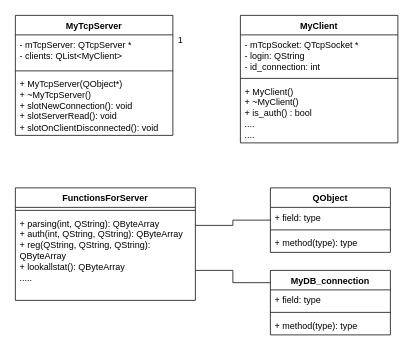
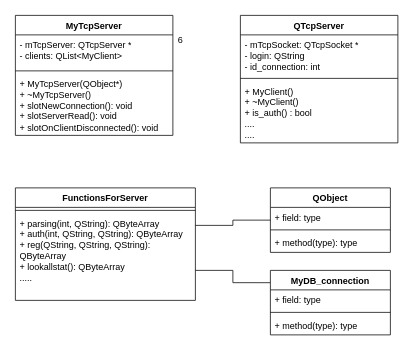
  <mxCell id="0" />
  <mxCell id="1" parent="0" />
  <mxCell id="2" value="MyTcpServer" style="swimlane;fontStyle=1;align=center;verticalAlign=top;childLayout=stackLayout;horizontal=1;startSize=26;horizontalStack=0;resizeParent=1;resizeParentMax=0;resizeLast=0;collapsible=1;marginBottom=0;whiteSpace=wrap;html=1;" vertex="1" parent="1"><mxGeometry x="20" y="20" width="210" height="160" as="geometry" /></mxCell>
  <mxCell id="3" value="- mTcpServer: QTcpServer *&lt;br&gt;- clients: QList&amp;lt;MyClient&amp;gt;" style="text;strokeColor=none;fillColor=none;align=left;verticalAlign=top;spacingLeft=4;spacingRight=4;overflow=hidden;rotatable=0;points=[[0,0.5],[1,0.5]];portConstraint=eastwest;whiteSpace=wrap;html=1;" vertex="1" parent="2"><mxGeometry y="26" width="210" height="44" as="geometry" /></mxCell>
  <mxCell id="4" value="" style="line;strokeWidth=1;fillColor=none;align=left;verticalAlign=middle;spacingTop=-1;spacingLeft=3;spacingRight=3;rotatable=0;labelPosition=right;points=[];portConstraint=eastwest;strokeColor=inherit;" vertex="1" parent="2"><mxGeometry y="70" width="210" height="8" as="geometry" /></mxCell>
  <mxCell id="5" value="+ MyTcpServer(QObject*)&lt;br&gt;+ ~MyTcpServer()&lt;br&gt;+ slotNewConnection(): void&lt;br&gt;+ slotServerRead(): void&lt;br&gt;+ slotOnClientDisconnected(): void" style="text;strokeColor=none;fillColor=none;align=left;verticalAlign=top;spacingLeft=4;spacingRight=4;overflow=hidden;rotatable=0;points=[[0,0.5],[1,0.5]];portConstraint=eastwest;whiteSpace=wrap;html=1;" vertex="1" parent="2"><mxGeometry y="78" width="210" height="82" as="geometry" /></mxCell>
- <mxCell id="6" value="MyClient" style="swimlane;fontStyle=1;align=center;verticalAlign=top;childLayout=stackLayout;horizontal=1;startSize=26;horizontalStack=0;resizeParent=1;resizeParentMax=0;resizeLast=0;collapsible=1;marginBottom=0;whiteSpace=wrap;html=1;" vertex="1" parent="1"><mxGeometry x="320" y="20" width="210" height="170" as="geometry" /></mxCell>
+ <mxCell id="6" value="QTcpServer" style="swimlane;fontStyle=1;align=center;verticalAlign=top;childLayout=stackLayout;horizontal=1;startSize=26;horizontalStack=0;resizeParent=1;resizeParentMax=0;resizeLast=0;collapsible=1;marginBottom=0;whiteSpace=wrap;html=1;" vertex="1" parent="1"><mxGeometry x="320" y="20" width="210" height="170" as="geometry" /></mxCell>
  <mxCell id="7" value="- mTcpSocket: QTcpSocket *&lt;br&gt;- login: QString&lt;br&gt;- id_connection: int" style="text;strokeColor=none;fillColor=none;align=left;verticalAlign=top;spacingLeft=4;spacingRight=4;overflow=hidden;rotatable=0;points=[[0,0.5],[1,0.5]];portConstraint=eastwest;whiteSpace=wrap;html=1;" vertex="1" parent="6"><mxGeometry y="26" width="210" height="54" as="geometry" /></mxCell>
  <mxCell id="8" value="" style="line;strokeWidth=1;fillColor=none;align=left;verticalAlign=middle;spacingTop=-1;spacingLeft=3;spacingRight=3;rotatable=0;labelPosition=right;points=[];portConstraint=eastwest;strokeColor=inherit;" vertex="1" parent="6"><mxGeometry y="80" width="210" height="8" as="geometry" /></mxCell>
  <mxCell id="9" value="+ MyClient()&lt;br&gt;+ ~MyClient()&lt;br&gt;+ is_auth() : bool&lt;br&gt;....&lt;br&gt;...." style="text;strokeColor=none;fillColor=none;align=left;verticalAlign=top;spacingLeft=4;spacingRight=4;overflow=hidden;rotatable=0;points=[[0,0.5],[1,0.5]];portConstraint=eastwest;whiteSpace=wrap;html=1;" vertex="1" parent="6"><mxGeometry y="88" width="210" height="82" as="geometry" /></mxCell>
  <mxCell id="10" value="FunctionsForServer" style="swimlane;fontStyle=1;align=center;verticalAlign=top;childLayout=stackLayout;horizontal=1;startSize=26;horizontalStack=0;resizeParent=1;resizeParentMax=0;resizeLast=0;collapsible=1;marginBottom=0;whiteSpace=wrap;html=1;" vertex="1" parent="1"><mxGeometry x="20" y="250" width="240" height="150" as="geometry" /></mxCell>
  <mxCell id="11" value="" style="line;strokeWidth=1;fillColor=none;align=left;verticalAlign=middle;spacingTop=-1;spacingLeft=3;spacingRight=3;rotatable=0;labelPosition=right;points=[];portConstraint=eastwest;strokeColor=inherit;" vertex="1" parent="10"><mxGeometry y="26" width="240" height="8" as="geometry" /></mxCell>
  <mxCell id="12" value="+ parsing(int, QString): QByteArray&lt;br&gt;+ auth(int, QString, QString): QByteArray&lt;br&gt;+ reg(QString, QString,&amp;nbsp;QString): QByteArray&lt;br&gt;+ lookallstat(): QByteArray&lt;br&gt;....." style="text;strokeColor=none;fillColor=none;align=left;verticalAlign=top;spacingLeft=4;spacingRight=4;overflow=hidden;rotatable=0;points=[[0,0.5],[1,0.5]];portConstraint=eastwest;whiteSpace=wrap;html=1;" vertex="1" parent="10"><mxGeometry y="34" width="240" height="116" as="geometry" /></mxCell>
  <mxCell id="13" value="QObject" style="swimlane;fontStyle=1;align=center;verticalAlign=top;childLayout=stackLayout;horizontal=1;startSize=26;horizontalStack=0;resizeParent=1;resizeParentMax=0;resizeLast=0;collapsible=1;marginBottom=0;whiteSpace=wrap;html=1;" vertex="1" parent="1"><mxGeometry x="360" y="250" width="160" height="86" as="geometry" /></mxCell>
  <mxCell id="14" value="+ field: type" style="text;strokeColor=none;fillColor=none;align=left;verticalAlign=top;spacingLeft=4;spacingRight=4;overflow=hidden;rotatable=0;points=[[0,0.5],[1,0.5]];portConstraint=eastwest;whiteSpace=wrap;html=1;" vertex="1" parent="13"><mxGeometry y="26" width="160" height="26" as="geometry" /></mxCell>
  <mxCell id="15" value="" style="line;strokeWidth=1;fillColor=none;align=left;verticalAlign=middle;spacingTop=-1;spacingLeft=3;spacingRight=3;rotatable=0;labelPosition=right;points=[];portConstraint=eastwest;strokeColor=inherit;" vertex="1" parent="13"><mxGeometry y="52" width="160" height="8" as="geometry" /></mxCell>
  <mxCell id="16" value="+ method(type): type" style="text;strokeColor=none;fillColor=none;align=left;verticalAlign=top;spacingLeft=4;spacingRight=4;overflow=hidden;rotatable=0;points=[[0,0.5],[1,0.5]];portConstraint=eastwest;whiteSpace=wrap;html=1;" vertex="1" parent="13"><mxGeometry y="60" width="160" height="26" as="geometry" /></mxCell>
  <mxCell id="17" value="MyDB_connection" style="swimlane;fontStyle=1;align=center;verticalAlign=top;childLayout=stackLayout;horizontal=1;startSize=26;horizontalStack=0;resizeParent=1;resizeParentMax=0;resizeLast=0;collapsible=1;marginBottom=0;whiteSpace=wrap;html=1;" vertex="1" parent="1"><mxGeometry x="360" y="360" width="160" height="86" as="geometry" /></mxCell>
  <mxCell id="18" value="+ field: type" style="text;strokeColor=none;fillColor=none;align=left;verticalAlign=top;spacingLeft=4;spacingRight=4;overflow=hidden;rotatable=0;points=[[0,0.5],[1,0.5]];portConstraint=eastwest;whiteSpace=wrap;html=1;" vertex="1" parent="17"><mxGeometry y="26" width="160" height="26" as="geometry" /></mxCell>
  <mxCell id="19" value="" style="line;strokeWidth=1;fillColor=none;align=left;verticalAlign=middle;spacingTop=-1;spacingLeft=3;spacingRight=3;rotatable=0;labelPosition=right;points=[];portConstraint=eastwest;strokeColor=inherit;" vertex="1" parent="17"><mxGeometry y="52" width="160" height="8" as="geometry" /></mxCell>
  <mxCell id="20" value="+ method(type): type" style="text;strokeColor=none;fillColor=none;align=left;verticalAlign=top;spacingLeft=4;spacingRight=4;overflow=hidden;rotatable=0;points=[[0,0.5],[1,0.5]];portConstraint=eastwest;whiteSpace=wrap;html=1;" vertex="1" parent="17"><mxGeometry y="60" width="160" height="26" as="geometry" /></mxCell>
- <mxCell id="21" value="1" style="text;html=1;align=center;verticalAlign=middle;resizable=0;points=[];autosize=1;strokeColor=none;fillColor=none;" vertex="1" parent="1"><mxGeometry x="225" y="38" width="30" height="30" as="geometry" /></mxCell>
+ <mxCell id="21" value="6" style="text;html=1;align=center;verticalAlign=middle;resizable=0;points=[];autosize=1;strokeColor=none;fillColor=none;" vertex="1" parent="1"><mxGeometry x="225" y="38" width="30" height="30" as="geometry" /></mxCell>
  <mxCell id="22" style="edgeStyle=orthogonalEdgeStyle;rounded=0;orthogonalLoop=1;jettySize=auto;html=1;endArrow=none;endFill=0;" edge="1" parent="1" source="12" target="13"><mxGeometry relative="1" as="geometry"><Array as="points"><mxPoint x="310" y="300" /><mxPoint x="310" y="293" /></Array></mxGeometry></mxCell>
  <mxCell id="23" style="edgeStyle=orthogonalEdgeStyle;rounded=0;orthogonalLoop=1;jettySize=auto;html=1;entryX=-0.002;entryY=0.191;entryDx=0;entryDy=0;entryPerimeter=0;endArrow=none;endFill=0;" edge="1" parent="1" source="12" target="17"><mxGeometry relative="1" as="geometry"><Array as="points"><mxPoint x="310" y="360" /><mxPoint x="310" y="376" /></Array></mxGeometry></mxCell>
